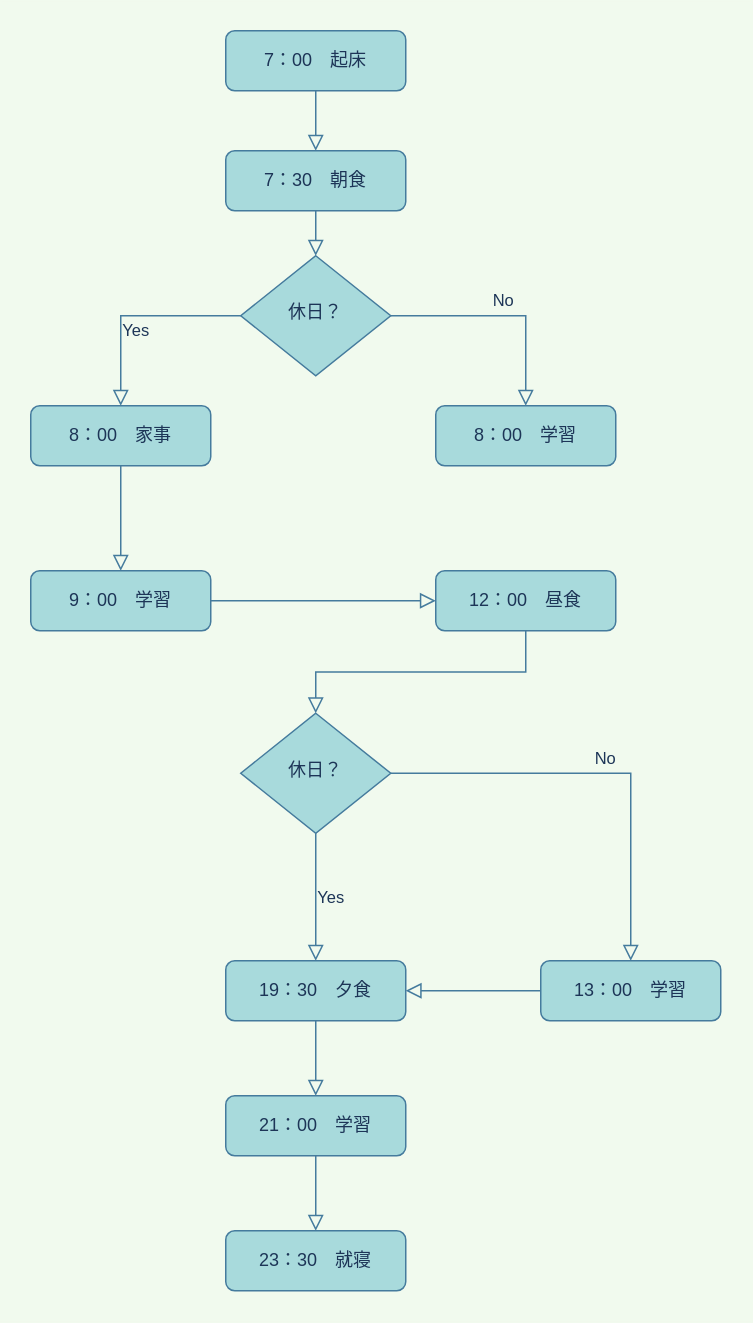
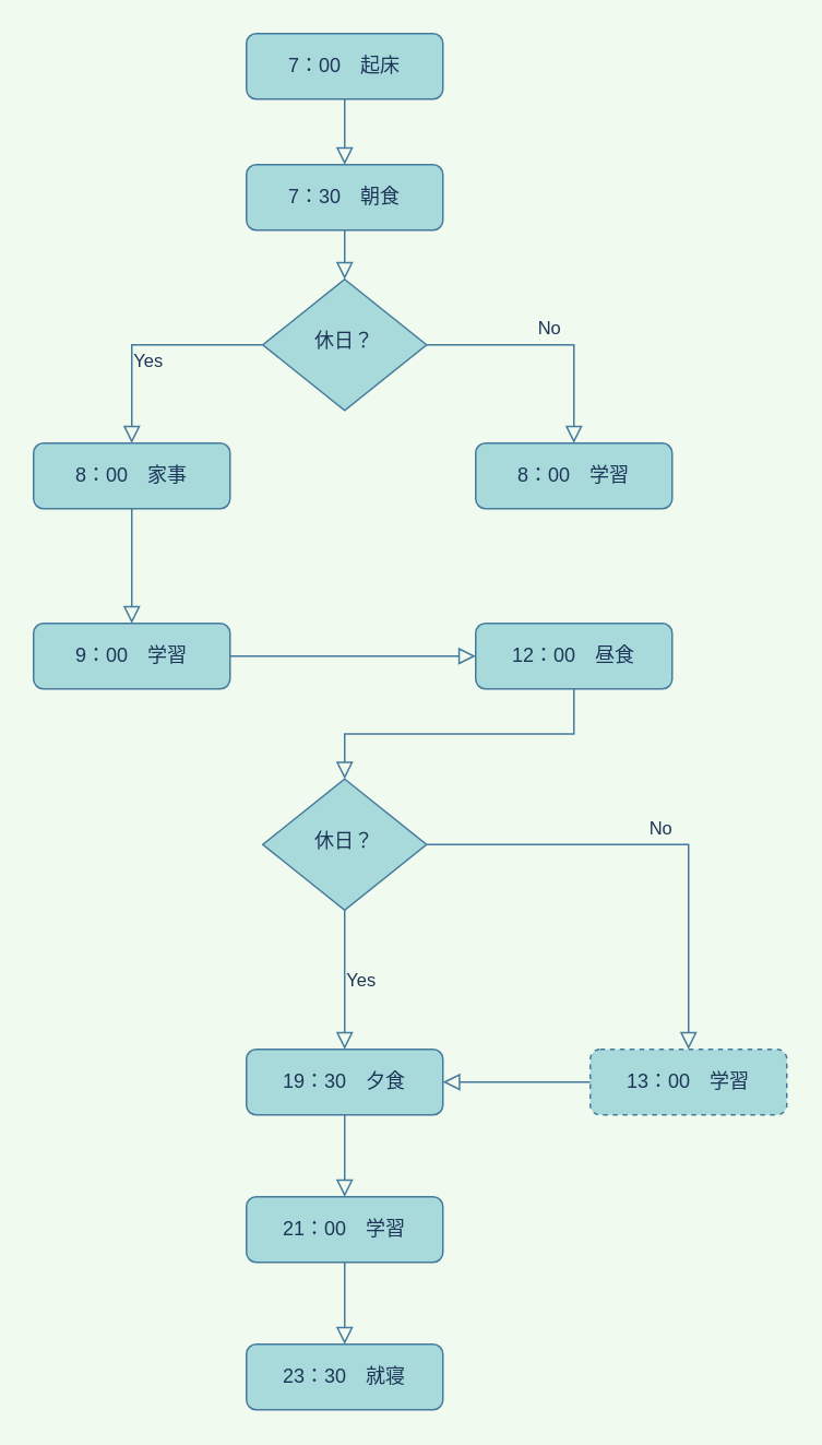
  <mxCell id="0" />
  <mxCell id="1" parent="0" />
  <mxCell id="2" value="" style="rounded=0;html=1;jettySize=auto;orthogonalLoop=1;fontSize=11;endArrow=block;endFill=0;endSize=8;strokeWidth=1;shadow=0;labelBackgroundColor=none;edgeStyle=orthogonalEdgeStyle;strokeColor=#457B9D;fontColor=#1D3557;startArrow=none;" parent="1" source="9" target="5" edge="1"><mxGeometry relative="1" as="geometry"><mxPoint x="90" y="100" as="sourcePoint" /></mxGeometry></mxCell>
  <mxCell id="3" value="7：00　起床" style="rounded=1;whiteSpace=wrap;html=1;fontSize=12;glass=0;strokeWidth=1;shadow=0;fillColor=#A8DADC;strokeColor=#457B9D;fontColor=#1D3557;" parent="1" vertex="1"><mxGeometry x="150" y="20" width="120" height="40" as="geometry" /></mxCell>
  <mxCell id="4" value="No" style="edgeStyle=orthogonalEdgeStyle;rounded=0;html=1;jettySize=auto;orthogonalLoop=1;fontSize=11;endArrow=block;endFill=0;endSize=8;strokeWidth=1;shadow=0;labelBackgroundColor=none;strokeColor=#457B9D;fontColor=#1D3557;" parent="1" source="5" target="6" edge="1"><mxGeometry y="10" relative="1" as="geometry"><mxPoint as="offset" /></mxGeometry></mxCell>
  <mxCell id="5" value="休日？" style="rhombus;whiteSpace=wrap;html=1;shadow=0;fontFamily=Helvetica;fontSize=12;align=center;strokeWidth=1;spacing=6;spacingTop=-4;fillColor=#A8DADC;strokeColor=#457B9D;fontColor=#1D3557;" parent="1" vertex="1"><mxGeometry x="160" y="170" width="100" height="80" as="geometry" /></mxCell>
  <mxCell id="6" value="8：00　学習" style="rounded=1;whiteSpace=wrap;html=1;fontSize=12;glass=0;strokeWidth=1;shadow=0;fillColor=#A8DADC;strokeColor=#457B9D;fontColor=#1D3557;" parent="1" vertex="1"><mxGeometry x="290" y="270" width="120" height="40" as="geometry" /></mxCell>
  <mxCell id="7" value="8：00　家事" style="rounded=1;whiteSpace=wrap;html=1;fontSize=12;glass=0;strokeWidth=1;shadow=0;fillColor=#A8DADC;strokeColor=#457B9D;fontColor=#1D3557;" parent="1" vertex="1"><mxGeometry x="20" y="270" width="120" height="40" as="geometry" /></mxCell>
  <mxCell id="8" value="" style="rounded=0;html=1;jettySize=auto;orthogonalLoop=1;fontSize=11;endArrow=block;endFill=0;endSize=8;strokeWidth=1;shadow=0;labelBackgroundColor=none;edgeStyle=orthogonalEdgeStyle;strokeColor=#457B9D;fontColor=#1D3557;exitX=0.5;exitY=1;exitDx=0;exitDy=0;" edge="1" parent="1" source="3" target="9"><mxGeometry relative="1" as="geometry"><mxPoint x="90" y="60" as="sourcePoint" /><mxPoint x="90" y="120" as="targetPoint" /></mxGeometry></mxCell>
  <mxCell id="9" value="7：30　朝食" style="rounded=1;whiteSpace=wrap;html=1;fontSize=12;glass=0;strokeWidth=1;shadow=0;fillColor=#A8DADC;strokeColor=#457B9D;fontColor=#1D3557;" vertex="1" parent="1"><mxGeometry x="150" y="100" width="120" height="40" as="geometry" /></mxCell>
  <mxCell id="10" value="Yes" style="edgeStyle=orthogonalEdgeStyle;rounded=0;html=1;jettySize=auto;orthogonalLoop=1;fontSize=11;endArrow=block;endFill=0;endSize=8;strokeWidth=1;shadow=0;labelBackgroundColor=none;strokeColor=#457B9D;fontColor=#1D3557;" edge="1" parent="1" source="5" target="7"><mxGeometry y="10" relative="1" as="geometry"><mxPoint as="offset" /><mxPoint x="140" y="260" as="sourcePoint" /><mxPoint x="90" y="350" as="targetPoint" /></mxGeometry></mxCell>
- <mxCell id="11" value="13：00　学習" style="rounded=1;whiteSpace=wrap;html=1;fontSize=12;glass=0;strokeWidth=1;shadow=0;fillColor=#A8DADC;strokeColor=#457B9D;fontColor=#1D3557;" vertex="1" parent="1"><mxGeometry x="360" y="640" width="120" height="40" as="geometry" /></mxCell>
+ <mxCell id="11" value="13：00　学習" style="rounded=1;whiteSpace=wrap;html=1;fontSize=12;glass=0;strokeWidth=1;shadow=0;fillColor=#A8DADC;strokeColor=#457B9D;fontColor=#1D3557;dashed=1;" vertex="1" parent="1"><mxGeometry x="360" y="640" width="120" height="40" as="geometry" /></mxCell>
  <mxCell id="12" value="23：30　就寝" style="rounded=1;whiteSpace=wrap;html=1;fontSize=12;glass=0;strokeWidth=1;shadow=0;fillColor=#A8DADC;strokeColor=#457B9D;fontColor=#1D3557;" vertex="1" parent="1"><mxGeometry x="150" y="820" width="120" height="40" as="geometry" /></mxCell>
  <mxCell id="13" value="9：00　学習" style="rounded=1;whiteSpace=wrap;html=1;fontSize=12;glass=0;strokeWidth=1;shadow=0;fillColor=#A8DADC;strokeColor=#457B9D;fontColor=#1D3557;" vertex="1" parent="1"><mxGeometry x="20" y="380" width="120" height="40" as="geometry" /></mxCell>
  <mxCell id="14" value="19：30　夕食" style="rounded=1;whiteSpace=wrap;html=1;fontSize=12;glass=0;strokeWidth=1;shadow=0;fillColor=#A8DADC;strokeColor=#457B9D;fontColor=#1D3557;" vertex="1" parent="1"><mxGeometry x="150" y="640" width="120" height="40" as="geometry" /></mxCell>
  <mxCell id="15" value="21：00　学習" style="rounded=1;whiteSpace=wrap;html=1;fontSize=12;glass=0;strokeWidth=1;shadow=0;fillColor=#A8DADC;strokeColor=#457B9D;fontColor=#1D3557;" vertex="1" parent="1"><mxGeometry x="150" y="730" width="120" height="40" as="geometry" /></mxCell>
  <mxCell id="16" value="12：00　昼食" style="rounded=1;whiteSpace=wrap;html=1;fontSize=12;glass=0;strokeWidth=1;shadow=0;fillColor=#A8DADC;strokeColor=#457B9D;fontColor=#1D3557;" vertex="1" parent="1"><mxGeometry x="290" y="380" width="120" height="40" as="geometry" /></mxCell>
  <mxCell id="17" value="" style="rounded=0;html=1;jettySize=auto;orthogonalLoop=1;fontSize=11;endArrow=block;endFill=0;endSize=8;strokeWidth=1;shadow=0;labelBackgroundColor=none;edgeStyle=orthogonalEdgeStyle;strokeColor=#457B9D;fontColor=#1D3557;startArrow=none;" edge="1" parent="1" source="7" target="13"><mxGeometry relative="1" as="geometry"><mxPoint x="89.5" y="350" as="sourcePoint" /><mxPoint x="89.5" y="390" as="targetPoint" /><Array as="points" /></mxGeometry></mxCell>
  <mxCell id="18" value="" style="rounded=0;html=1;jettySize=auto;orthogonalLoop=1;fontSize=11;endArrow=block;endFill=0;endSize=8;strokeWidth=1;shadow=0;labelBackgroundColor=none;edgeStyle=orthogonalEdgeStyle;strokeColor=#457B9D;fontColor=#1D3557;startArrow=none;" edge="1" parent="1" source="13" target="16"><mxGeometry relative="1" as="geometry"><mxPoint x="89.5" y="430" as="sourcePoint" /><mxPoint x="89.5" y="470" as="targetPoint" /></mxGeometry></mxCell>
  <mxCell id="19" value="休日？" style="rhombus;whiteSpace=wrap;html=1;shadow=0;fontFamily=Helvetica;fontSize=12;align=center;strokeWidth=1;spacing=6;spacingTop=-4;fillColor=#A8DADC;strokeColor=#457B9D;fontColor=#1D3557;" vertex="1" parent="1"><mxGeometry x="160" y="475" width="100" height="80" as="geometry" /></mxCell>
  <mxCell id="20" value="Yes" style="edgeStyle=orthogonalEdgeStyle;rounded=0;html=1;jettySize=auto;orthogonalLoop=1;fontSize=11;endArrow=block;endFill=0;endSize=8;strokeWidth=1;shadow=0;labelBackgroundColor=none;strokeColor=#457B9D;fontColor=#1D3557;" edge="1" parent="1" source="19" target="14"><mxGeometry y="10" relative="1" as="geometry"><mxPoint as="offset" /><mxPoint x="89.5" y="520" as="sourcePoint" /><mxPoint x="89.5" y="580" as="targetPoint" /></mxGeometry></mxCell>
  <mxCell id="21" value="No" style="edgeStyle=orthogonalEdgeStyle;rounded=0;html=1;jettySize=auto;orthogonalLoop=1;fontSize=11;endArrow=block;endFill=0;endSize=8;strokeWidth=1;shadow=0;labelBackgroundColor=none;strokeColor=#457B9D;fontColor=#1D3557;" edge="1" parent="1" source="19" target="11"><mxGeometry y="10" relative="1" as="geometry"><mxPoint as="offset" /><mxPoint x="300" y="540" as="sourcePoint" /><mxPoint x="504" y="640" as="targetPoint" /></mxGeometry></mxCell>
  <mxCell id="22" value="" style="rounded=0;html=1;jettySize=auto;orthogonalLoop=1;fontSize=11;endArrow=block;endFill=0;endSize=8;strokeWidth=1;shadow=0;labelBackgroundColor=none;edgeStyle=orthogonalEdgeStyle;strokeColor=#457B9D;fontColor=#1D3557;startArrow=none;exitX=0.5;exitY=1;exitDx=0;exitDy=0;" edge="1" parent="1" source="16" target="19"><mxGeometry relative="1" as="geometry"><mxPoint x="209.5" y="510" as="sourcePoint" /><mxPoint x="209.5" y="550" as="targetPoint" /><Array as="points" /></mxGeometry></mxCell>
  <mxCell id="23" value="" style="rounded=0;html=1;jettySize=auto;orthogonalLoop=1;fontSize=11;endArrow=block;endFill=0;endSize=8;strokeWidth=1;shadow=0;labelBackgroundColor=none;edgeStyle=orthogonalEdgeStyle;strokeColor=#457B9D;fontColor=#1D3557;startArrow=none;entryX=1;entryY=0.5;entryDx=0;entryDy=0;" edge="1" parent="1" source="11" target="14"><mxGeometry relative="1" as="geometry"><mxPoint x="359.5" y="770" as="sourcePoint" /><mxPoint x="359.5" y="810" as="targetPoint" /><Array as="points" /></mxGeometry></mxCell>
  <mxCell id="24" value="" style="rounded=0;html=1;jettySize=auto;orthogonalLoop=1;fontSize=11;endArrow=block;endFill=0;endSize=8;strokeWidth=1;shadow=0;labelBackgroundColor=none;edgeStyle=orthogonalEdgeStyle;strokeColor=#457B9D;fontColor=#1D3557;startArrow=none;exitX=0.5;exitY=1;exitDx=0;exitDy=0;entryX=0.5;entryY=0;entryDx=0;entryDy=0;" edge="1" parent="1" source="15" target="12"><mxGeometry relative="1" as="geometry"><mxPoint x="209.5" y="940" as="sourcePoint" /><mxPoint x="209.5" y="980" as="targetPoint" /><Array as="points" /></mxGeometry></mxCell>
  <mxCell id="25" value="" style="rounded=0;html=1;jettySize=auto;orthogonalLoop=1;fontSize=11;endArrow=block;endFill=0;endSize=8;strokeWidth=1;shadow=0;labelBackgroundColor=none;edgeStyle=orthogonalEdgeStyle;strokeColor=#457B9D;fontColor=#1D3557;startArrow=none;" edge="1" parent="1" source="14" target="15"><mxGeometry relative="1" as="geometry"><mxPoint x="209.5" y="850" as="sourcePoint" /><mxPoint x="209.5" y="890" as="targetPoint" /><Array as="points" /></mxGeometry></mxCell>
